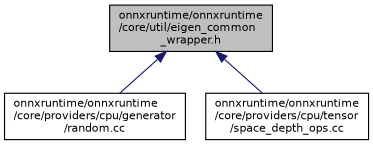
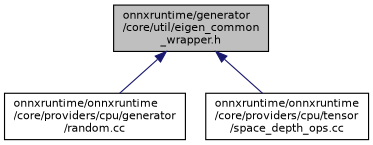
  digraph {
    node [color=black fillcolor=white fontname=Helvetica fontsize=10 shape=record style=filled]
    edge [color=midnightblue dir=back fontname=Helvetica fontsize=10 labelfontname=Helvetica labelfontsize=10 style=solid]
-   n1 [fillcolor=grey75 fontcolor=black height=0.2 label="onnxruntime/onnxruntime\l/core/util/eigen_common\l_wrapper.h" width=0.4]
+   n1 [fillcolor=grey75 fontcolor=black height=0.2 label="onnxruntime/generator\l/core/util/eigen_common\l_wrapper.h" width=0.4]
    n2 [height=0.2 label="onnxruntime/onnxruntime\l/core/providers/cpu/generator\l/random.cc" width=0.4]
    n3 [height=0.2 label="onnxruntime/onnxruntime\l/core/providers/cpu/tensor\l/space_depth_ops.cc" width=0.4]
    n1 -> n2
    n1 -> n3
  }
